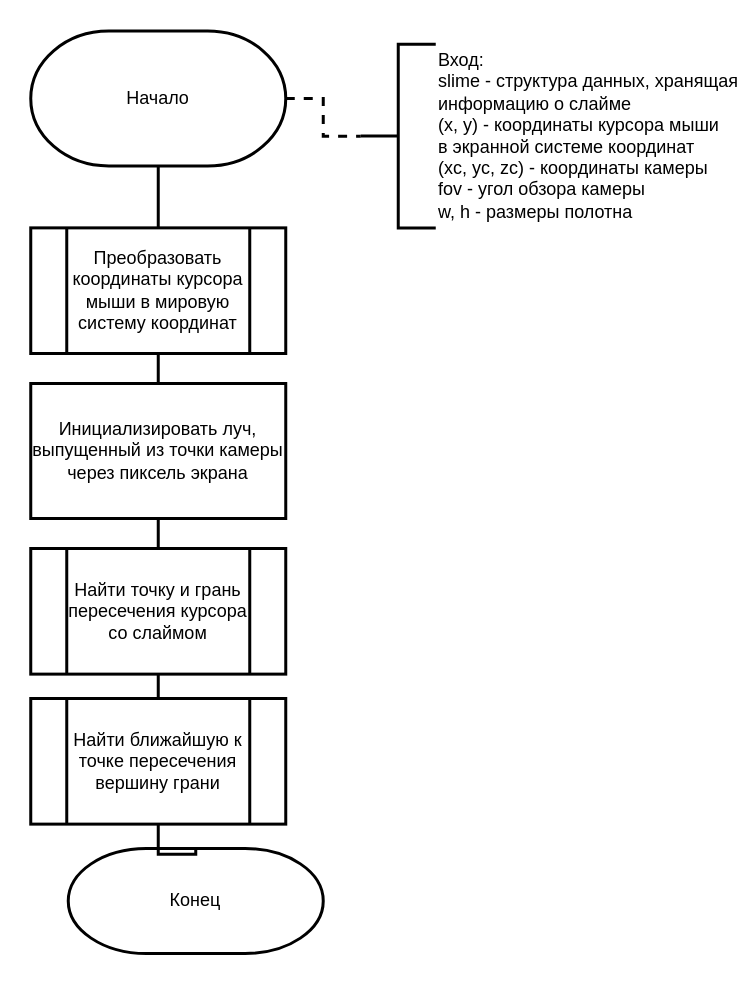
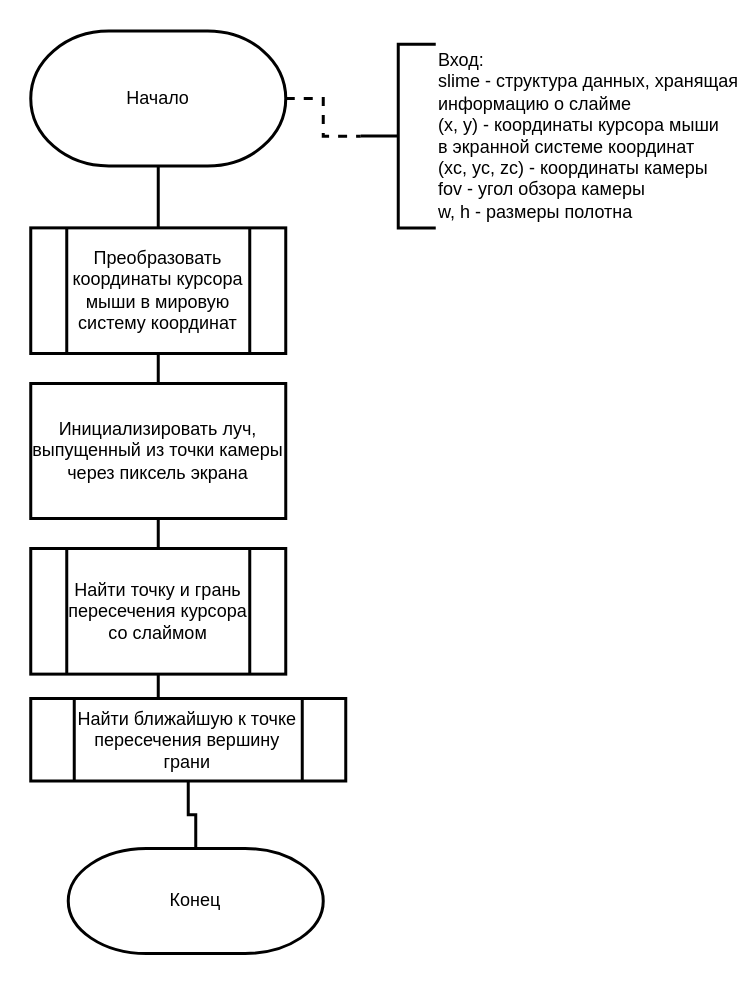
  <mxCell id="0" />
  <mxCell id="1" parent="0" />
  <mxCell id="2" style="edgeStyle=orthogonalEdgeStyle;rounded=0;orthogonalLoop=1;jettySize=auto;html=1;exitX=1;exitY=0.5;exitDx=0;exitDy=0;exitPerimeter=0;endArrow=none;endFill=0;dashed=1;strokeWidth=2;" edge="1" parent="1" source="4" target="5"><mxGeometry relative="1" as="geometry" /></mxCell>
  <mxCell id="3" style="edgeStyle=orthogonalEdgeStyle;rounded=0;orthogonalLoop=1;jettySize=auto;html=1;exitX=0.5;exitY=1;exitDx=0;exitDy=0;exitPerimeter=0;endArrow=none;endFill=0;strokeWidth=2;" edge="1" parent="1" source="4" target="7"><mxGeometry relative="1" as="geometry" /></mxCell>
  <mxCell id="4" value="Начало" style="strokeWidth=2;html=1;shape=mxgraph.flowchart.terminator;whiteSpace=wrap;rounded=0;" vertex="1" parent="1"><mxGeometry x="20" y="20" width="170" height="90" as="geometry" /></mxCell>
  <mxCell id="5" value="Вход:&lt;br&gt;slime - структура данных, хранящая&lt;br&gt;информацию о слайме&lt;br&gt;&lt;div&gt;(x, y) - координаты курсора мыши&lt;br&gt;в экранной системе координат&lt;/div&gt;&lt;div&gt;(xc, yc, zc) - координаты камеры&lt;/div&gt;&lt;div&gt;fov - угол обзора камеры&lt;/div&gt;&lt;div&gt;w, h - размеры полотна&lt;br&gt;&lt;/div&gt;" style="strokeWidth=2;html=1;shape=mxgraph.flowchart.annotation_2;align=left;labelPosition=right;pointerEvents=1;rounded=0;" vertex="1" parent="1"><mxGeometry x="240" y="28.75" width="50" height="122.5" as="geometry" /></mxCell>
  <mxCell id="6" style="edgeStyle=orthogonalEdgeStyle;rounded=0;orthogonalLoop=1;jettySize=auto;html=1;exitX=0.5;exitY=1;exitDx=0;exitDy=0;strokeWidth=2;endArrow=none;endFill=0;" edge="1" parent="1" source="7" target="10"><mxGeometry relative="1" as="geometry" /></mxCell>
  <mxCell id="7" value="Преобразовать координаты курсора мыши в мировую систему координат" style="verticalLabelPosition=middle;verticalAlign=middle;html=1;shape=process;whiteSpace=wrap;rounded=0;size=0.14;arcSize=6;strokeWidth=2;labelPosition=center;align=center;" vertex="1" parent="1"><mxGeometry x="20" y="151.25" width="170" height="83.75" as="geometry" /></mxCell>
  <mxCell id="8" value="Конец" style="strokeWidth=2;html=1;shape=mxgraph.flowchart.terminator;whiteSpace=wrap;rounded=0;" vertex="1" parent="1"><mxGeometry x="45" y="565" width="170" height="70" as="geometry" /></mxCell>
  <mxCell id="9" style="edgeStyle=orthogonalEdgeStyle;rounded=0;orthogonalLoop=1;jettySize=auto;html=1;exitX=0.5;exitY=1;exitDx=0;exitDy=0;strokeWidth=2;endArrow=none;endFill=0;" edge="1" parent="1" source="10" target="12"><mxGeometry relative="1" as="geometry" /></mxCell>
  <mxCell id="10" value="Инициализировать луч, выпущенный из точки камеры через пиксель экрана" style="rounded=0;whiteSpace=wrap;html=1;strokeWidth=2;" vertex="1" parent="1"><mxGeometry x="20" y="255" width="170" height="90" as="geometry" /></mxCell>
  <mxCell id="11" style="edgeStyle=orthogonalEdgeStyle;rounded=0;orthogonalLoop=1;jettySize=auto;html=1;exitX=0.5;exitY=1;exitDx=0;exitDy=0;strokeWidth=2;endArrow=none;endFill=0;" edge="1" parent="1" source="12" target="14"><mxGeometry relative="1" as="geometry" /></mxCell>
  <mxCell id="12" value="Найти точку и грань пересечения курсора со слаймом" style="verticalLabelPosition=middle;verticalAlign=middle;html=1;shape=process;whiteSpace=wrap;rounded=0;size=0.14;arcSize=6;strokeWidth=2;labelPosition=center;align=center;" vertex="1" parent="1"><mxGeometry x="20" y="365" width="170" height="83.75" as="geometry" /></mxCell>
  <mxCell id="13" style="edgeStyle=orthogonalEdgeStyle;rounded=0;orthogonalLoop=1;jettySize=auto;html=1;exitX=0.5;exitY=1;exitDx=0;exitDy=0;strokeWidth=2;endArrow=none;endFill=0;" edge="1" parent="1" source="14" target="8"><mxGeometry relative="1" as="geometry" /></mxCell>
- <mxCell id="14" value="Найти ближайшую к точке пересечения вершину грани" style="verticalLabelPosition=middle;verticalAlign=middle;html=1;shape=process;whiteSpace=wrap;rounded=0;size=0.14;arcSize=6;strokeWidth=2;labelPosition=center;align=center;" vertex="1" parent="1"><mxGeometry x="20" y="465" width="170" height="83.75" as="geometry" /></mxCell>
+ <mxCell id="14" value="Найти ближайшую к точке пересечения вершину грани" style="verticalLabelPosition=middle;verticalAlign=middle;html=1;shape=process;whiteSpace=wrap;rounded=0;size=0.14;arcSize=6;strokeWidth=2;labelPosition=center;align=center;" vertex="1" parent="1"><mxGeometry x="20" y="465" width="210" height="55" as="geometry" /></mxCell>
